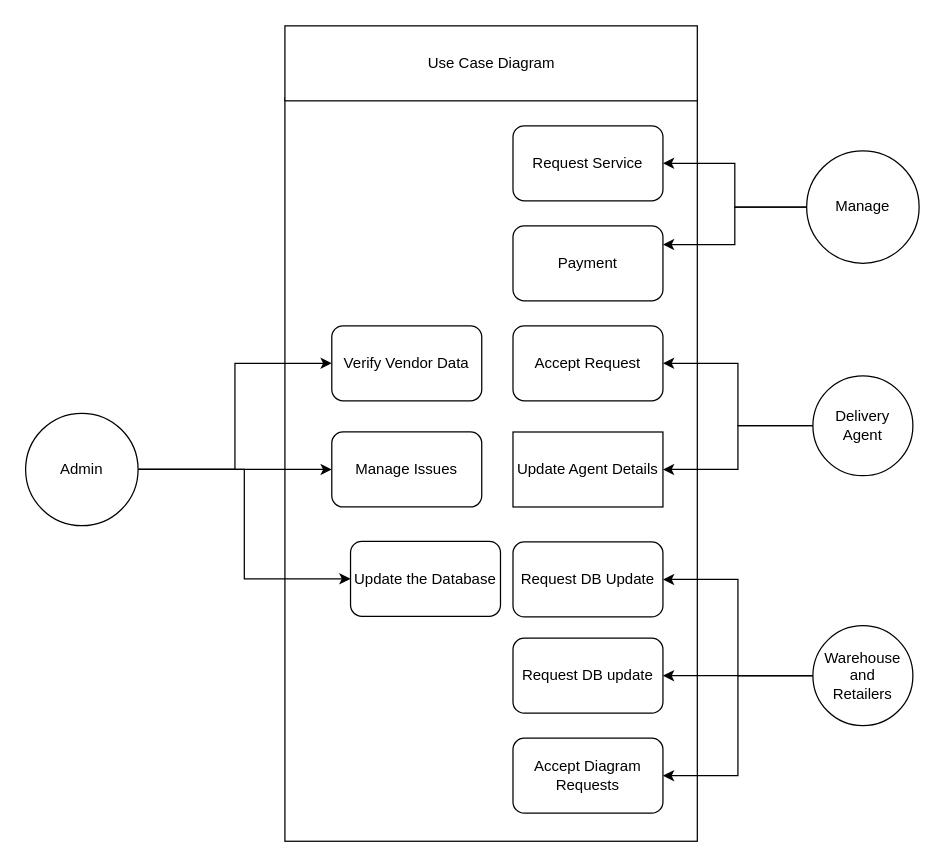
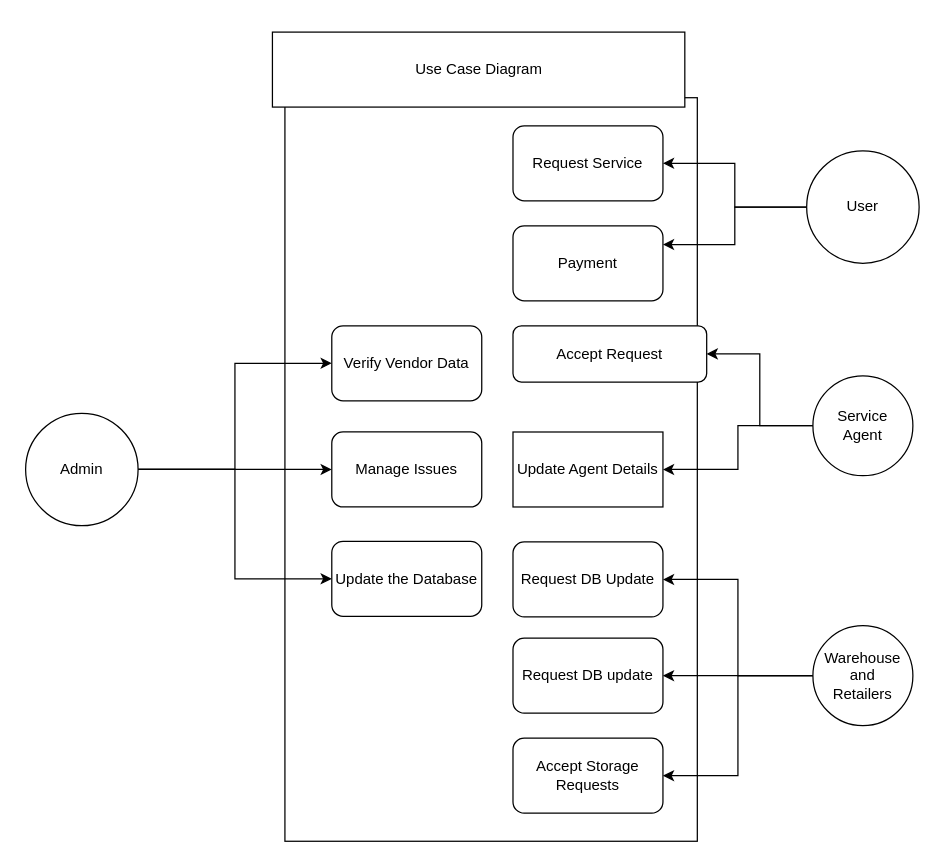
  <mxCell id="0" />
  <mxCell id="1" parent="0" />
  <mxCell id="2" value="" style="rounded=0;whiteSpace=wrap;html=1;rotation=-90;" vertex="1" parent="1"><mxGeometry x="95" y="210" width="595" height="330" as="geometry" /></mxCell>
  <mxCell id="3" style="edgeStyle=orthogonalEdgeStyle;rounded=0;orthogonalLoop=1;jettySize=auto;html=1;exitX=1;exitY=0.5;exitDx=0;exitDy=0;" edge="1" parent="1" source="6" target="8"><mxGeometry relative="1" as="geometry" /></mxCell>
  <mxCell id="4" style="edgeStyle=orthogonalEdgeStyle;rounded=0;orthogonalLoop=1;jettySize=auto;html=1;exitX=1;exitY=0.5;exitDx=0;exitDy=0;entryX=0;entryY=0.5;entryDx=0;entryDy=0;" edge="1" parent="1" source="6" target="9"><mxGeometry relative="1" as="geometry" /></mxCell>
  <mxCell id="5" style="edgeStyle=orthogonalEdgeStyle;rounded=0;orthogonalLoop=1;jettySize=auto;html=1;exitX=1;exitY=0.5;exitDx=0;exitDy=0;entryX=0;entryY=0.5;entryDx=0;entryDy=0;" edge="1" parent="1" source="6" target="7"><mxGeometry relative="1" as="geometry" /></mxCell>
  <mxCell id="6" value="&lt;div&gt;Admin&lt;/div&gt;" style="ellipse;whiteSpace=wrap;html=1;aspect=fixed;" vertex="1" parent="1"><mxGeometry x="20" y="330" width="90" height="90" as="geometry" /></mxCell>
  <mxCell id="7" value="&lt;div&gt;Verify Vendor Data&lt;/div&gt;" style="rounded=1;whiteSpace=wrap;html=1;" vertex="1" parent="1"><mxGeometry x="265" y="260" width="120" height="60" as="geometry" /></mxCell>
  <mxCell id="8" value="&lt;div&gt;Manage Issues&lt;/div&gt;" style="rounded=1;whiteSpace=wrap;html=1;" vertex="1" parent="1"><mxGeometry x="265" y="345" width="120" height="60" as="geometry" /></mxCell>
- <mxCell id="9" value="&lt;div&gt;Update the Database&lt;/div&gt;" style="rounded=1;whiteSpace=wrap;html=1;" vertex="1" parent="1"><mxGeometry x="280" y="432.5" width="120" height="60" as="geometry" /></mxCell>
+ <mxCell id="9" value="&lt;div&gt;Update the Database&lt;/div&gt;" style="rounded=1;whiteSpace=wrap;html=1;" vertex="1" parent="1"><mxGeometry x="265" y="432.5" width="120" height="60" as="geometry" /></mxCell>
  <mxCell id="10" value="&lt;div&gt;Request Service&lt;/div&gt;" style="rounded=1;whiteSpace=wrap;html=1;" vertex="1" parent="1"><mxGeometry x="410" y="100" width="120" height="60" as="geometry" /></mxCell>
  <mxCell id="11" value="Payment" style="rounded=1;whiteSpace=wrap;html=1;" vertex="1" parent="1"><mxGeometry x="410" y="180" width="120" height="60" as="geometry" /></mxCell>
  <mxCell id="12" value="&lt;div&gt;Update Agent Details&lt;/div&gt;" style="whiteSpace=wrap;html=1;rounded=0;" vertex="1" parent="1"><mxGeometry x="410" y="345" width="120" height="60" as="geometry" /></mxCell>
- <mxCell id="13" value="&lt;div&gt;Accept Request&lt;/div&gt;" style="rounded=1;whiteSpace=wrap;html=1;" vertex="1" parent="1"><mxGeometry x="410" y="260" width="120" height="60" as="geometry" /></mxCell>
+ <mxCell id="13" value="&lt;div&gt;Accept Request&lt;/div&gt;" style="rounded=1;whiteSpace=wrap;html=1;" vertex="1" parent="1"><mxGeometry x="410" y="260" width="155" height="45" as="geometry" /></mxCell>
  <mxCell id="14" value="Request DB Update" style="rounded=1;whiteSpace=wrap;html=1;" vertex="1" parent="1"><mxGeometry x="410" y="433" width="120" height="60" as="geometry" /></mxCell>
  <mxCell id="15" value="Request DB update" style="rounded=1;whiteSpace=wrap;html=1;" vertex="1" parent="1"><mxGeometry x="410" y="510" width="120" height="60" as="geometry" /></mxCell>
- <mxCell id="16" value="Accept Diagram Requests" style="rounded=1;whiteSpace=wrap;html=1;" vertex="1" parent="1"><mxGeometry x="410" y="590" width="120" height="60" as="geometry" /></mxCell>
+ <mxCell id="16" value="Accept Storage Requests" style="rounded=1;whiteSpace=wrap;html=1;" vertex="1" parent="1"><mxGeometry x="410" y="590" width="120" height="60" as="geometry" /></mxCell>
  <mxCell id="17" style="edgeStyle=orthogonalEdgeStyle;rounded=0;orthogonalLoop=1;jettySize=auto;html=1;exitX=0;exitY=0.5;exitDx=0;exitDy=0;" edge="1" parent="1" source="19" target="10"><mxGeometry relative="1" as="geometry" /></mxCell>
  <mxCell id="18" style="edgeStyle=orthogonalEdgeStyle;rounded=0;orthogonalLoop=1;jettySize=auto;html=1;exitX=0;exitY=0.5;exitDx=0;exitDy=0;entryX=1;entryY=0.25;entryDx=0;entryDy=0;" edge="1" parent="1" source="19" target="11"><mxGeometry relative="1" as="geometry" /></mxCell>
- <mxCell id="19" value="Manage" style="ellipse;whiteSpace=wrap;html=1;aspect=fixed;" vertex="1" parent="1"><mxGeometry x="645" y="120" width="90" height="90" as="geometry" /></mxCell>
+ <mxCell id="19" value="User" style="ellipse;whiteSpace=wrap;html=1;aspect=fixed;" vertex="1" parent="1"><mxGeometry x="645" y="120" width="90" height="90" as="geometry" /></mxCell>
  <mxCell id="20" style="edgeStyle=orthogonalEdgeStyle;rounded=0;orthogonalLoop=1;jettySize=auto;html=1;exitX=0;exitY=0.5;exitDx=0;exitDy=0;entryX=1;entryY=0.5;entryDx=0;entryDy=0;" edge="1" parent="1" source="22" target="13"><mxGeometry relative="1" as="geometry" /></mxCell>
  <mxCell id="21" style="edgeStyle=orthogonalEdgeStyle;rounded=0;orthogonalLoop=1;jettySize=auto;html=1;exitX=0;exitY=0.5;exitDx=0;exitDy=0;entryX=1;entryY=0.5;entryDx=0;entryDy=0;" edge="1" parent="1" source="22" target="12"><mxGeometry relative="1" as="geometry" /></mxCell>
- <mxCell id="22" value="&lt;div&gt;Delivery&lt;/div&gt;&lt;div&gt;Agent&lt;/div&gt;" style="ellipse;whiteSpace=wrap;html=1;aspect=fixed;" vertex="1" parent="1"><mxGeometry x="650" y="300" width="80" height="80" as="geometry" /></mxCell>
+ <mxCell id="22" value="&lt;div&gt;Service&lt;/div&gt;&lt;div&gt;Agent&lt;/div&gt;" style="ellipse;whiteSpace=wrap;html=1;aspect=fixed;" vertex="1" parent="1"><mxGeometry x="650" y="300" width="80" height="80" as="geometry" /></mxCell>
  <mxCell id="23" style="edgeStyle=orthogonalEdgeStyle;rounded=0;orthogonalLoop=1;jettySize=auto;html=1;exitX=0;exitY=0.5;exitDx=0;exitDy=0;entryX=1;entryY=0.5;entryDx=0;entryDy=0;" edge="1" parent="1" source="26" target="15"><mxGeometry relative="1" as="geometry" /></mxCell>
  <mxCell id="24" style="edgeStyle=orthogonalEdgeStyle;rounded=0;orthogonalLoop=1;jettySize=auto;html=1;exitX=0;exitY=0.5;exitDx=0;exitDy=0;entryX=1;entryY=0.5;entryDx=0;entryDy=0;" edge="1" parent="1" source="26" target="14"><mxGeometry relative="1" as="geometry" /></mxCell>
  <mxCell id="25" style="edgeStyle=orthogonalEdgeStyle;rounded=0;orthogonalLoop=1;jettySize=auto;html=1;exitX=0;exitY=0.5;exitDx=0;exitDy=0;entryX=1;entryY=0.5;entryDx=0;entryDy=0;" edge="1" parent="1" source="26" target="16"><mxGeometry relative="1" as="geometry" /></mxCell>
  <mxCell id="26" value="&lt;div&gt;Warehouse&lt;/div&gt;&lt;div&gt;and&lt;/div&gt;&lt;div&gt;Retailers&lt;/div&gt;" style="ellipse;whiteSpace=wrap;html=1;aspect=fixed;" vertex="1" parent="1"><mxGeometry x="650" y="500" width="80" height="80" as="geometry" /></mxCell>
- <mxCell id="27" value="Use Case Diagram" style="rounded=0;whiteSpace=wrap;html=1;" vertex="1" parent="1"><mxGeometry x="227.5" y="20" width="330" height="60" as="geometry" /></mxCell>
+ <mxCell id="27" value="Use Case Diagram" style="rounded=0;whiteSpace=wrap;html=1;" vertex="1" parent="1"><mxGeometry x="217.5" y="25" width="330" height="60" as="geometry" /></mxCell>
